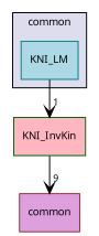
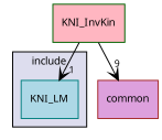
  digraph {
    compound=true
    node [fontname="FreeSans.ttf" fontsize=10 shape=box style=filled]
    edge [arrowhead=vee labeldistance=1.5 labelfontname="FreeSans.ttf" labelfontsize=9]
    n1 [color=teal fillcolor=lightblue label=KNI_LM pencolor=black]
    n2 [color=darkgreen fillcolor=lightpink label=KNI_InvKin]
    n3 [color=brown fillcolor=plum label=common]
    subgraph cluster_1 {
      bgcolor="#ddddee"
      fontname="FreeSans.ttf"
      fontsize=10
-     label=common
+     label=include
      pencolor=black
      n1
    }
-   n1 -> n2 [headlabel=1]
+   n2 -> n1 [headlabel=1]
    n2 -> n3 [headlabel=9]
  }
